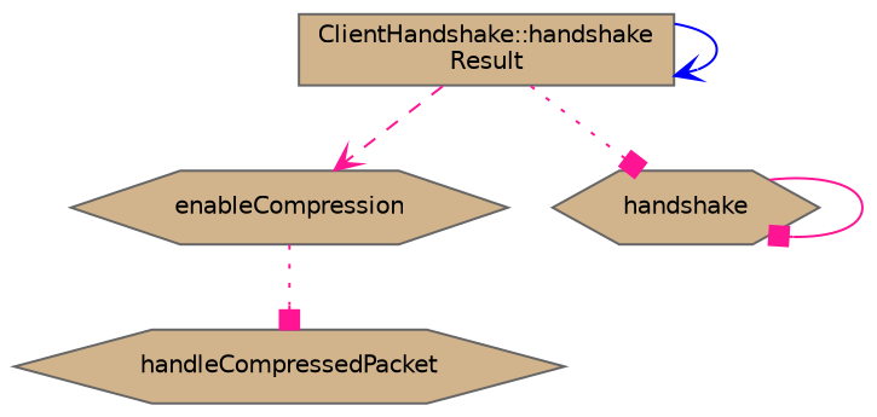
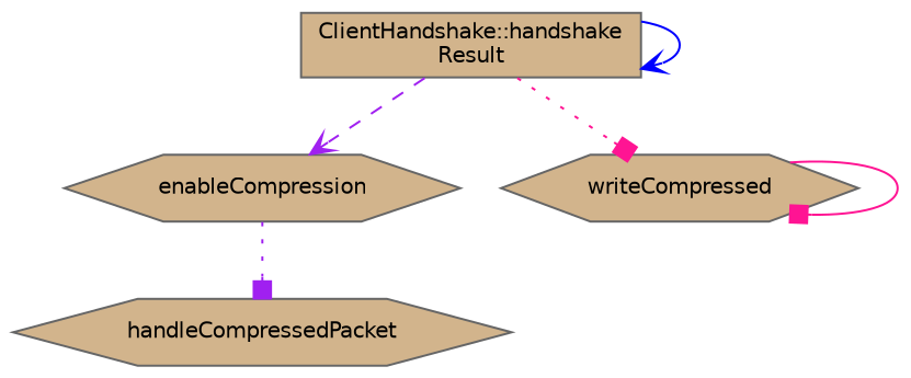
  digraph {
    rankdir=TB
    node [color=grey40 fillcolor=tan fontname=Helvetica fontsize=10 shape=hexagon style=filled]
    edge [arrowhead=box color=purple fontname=Helvetica fontsize=10 labelfontname=Helvetica labelfontsize=10 style=solid]
    n1 [color=gray40 fontcolor=black height=0.2 label="ClientHandshake::handshake\lResult" shape=box width=0.4]
    n2 [height=0.2 label=enableCompression width=0.4]
-   n3 [height=0.2 label=handshake width=0.4]
+   n3 [height=0.2 label=writeCompressed width=0.4]
    n4 [height=0.2 label=handleCompressedPacket width=0.4]
    n1 -> n1 [arrowhead=vee color=blue]
-   n1 -> n2 [arrowhead=vee color=deeppink style=dashed]
+   n1 -> n2 [arrowhead=vee style=dashed]
    n1 -> n3 [color=deeppink style=dotted]
-   n2 -> n4 [color=deeppink style=dotted]
+   n2 -> n4 [style=dotted]
    n3 -> n3 [color=deeppink]
  }
